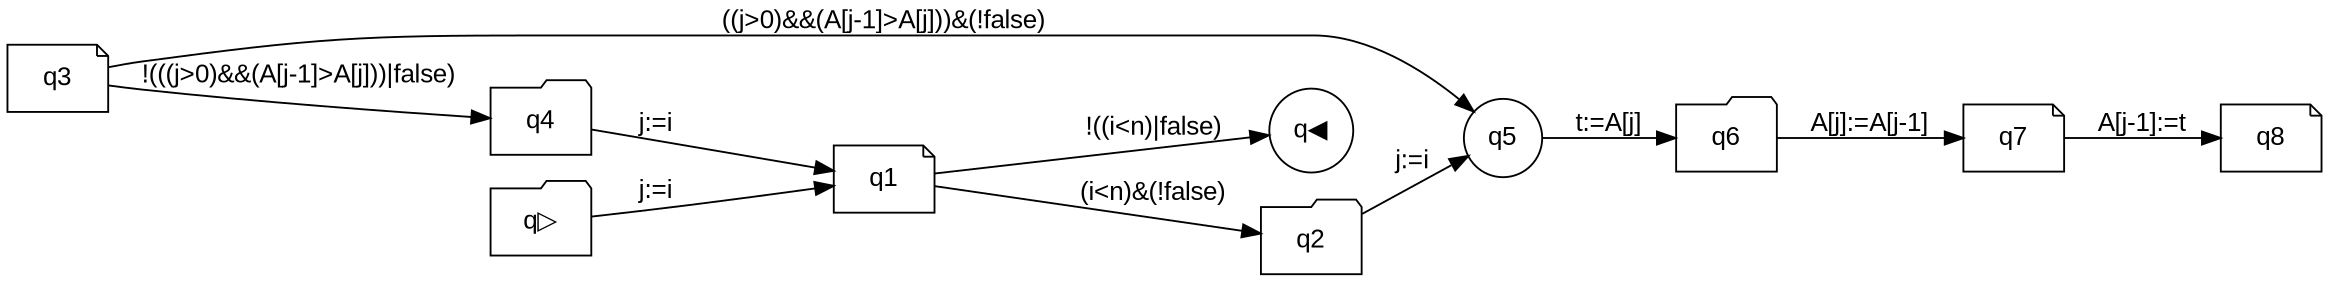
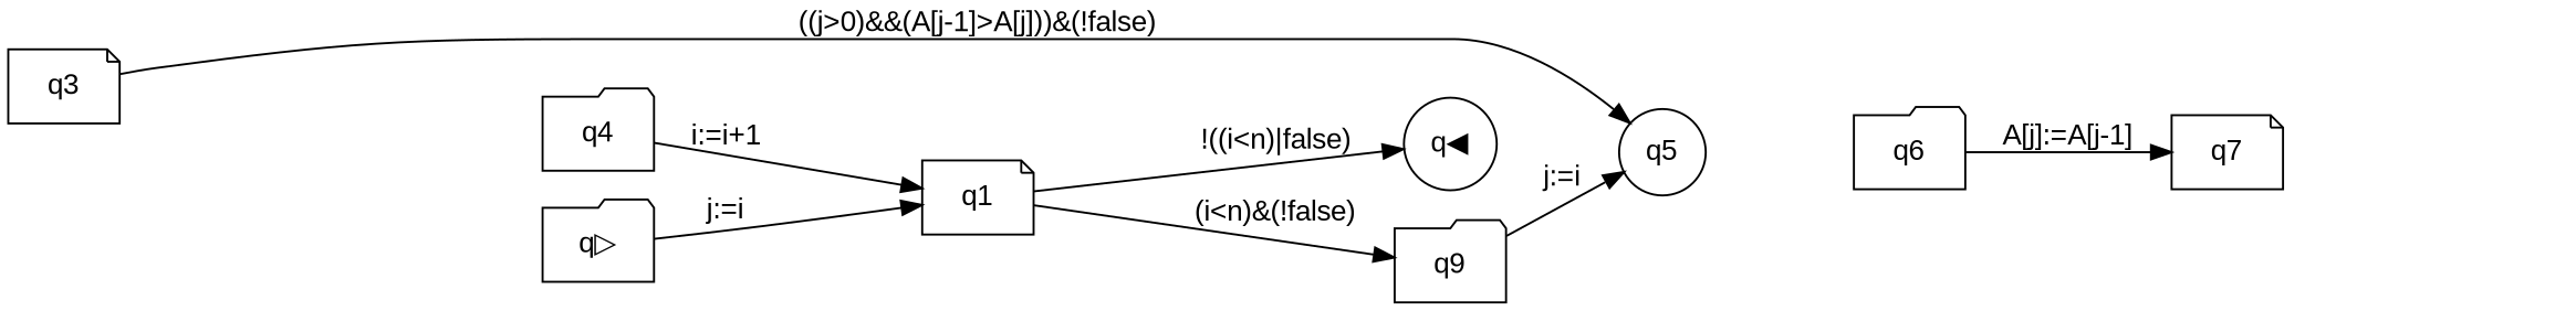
  digraph {
    fontname="Liberation Sans"
    rankdir=LR
    node [fontname="Liberation Sans" shape=note]
    edge [fontname="Liberation Sans"]
    q1
    "q▷" [shape=folder]
    "q◀" [shape=circle]
-   q2 [shape=folder]
+   q2 [shape=folder label=q9]
    q5 [shape=circle]
    q3
    q4 [shape=folder]
    q6 [shape=folder]
    q7
-   q8
    q1 -> "q◀" [label="!((i<n)|false)"]
    q1 -> q2 [label="(i<n)&(!false)"]
    "q▷" -> q1 [label="j:=i"]
    q2 -> q5 [label="j:=i"]
-   q5 -> q6 [label="t:=A[j]"]
    q3 -> q5 [label="((j>0)&&(A[j-1]>A[j]))&(!false)"]
-   q3 -> q4 [label="!(((j>0)&&(A[j-1]>A[j]))|false)"]
-   q4 -> q1 [label="j:=i"]
+   q4 -> q1 [label="i:=i+1"]
    q6 -> q7 [label="A[j]:=A[j-1]"]
-   q7 -> q8 [label="A[j-1]:=t"]
  }
